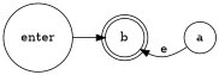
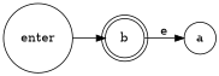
  digraph {
    nodesep=0.3
    rankdir=LR
    node [shape=circle]
    enter [width=0]
    b [peripheries=2]
    a
    enter -> b
-   a -> b [label=e]
+   b -> a [label=e]
  }
